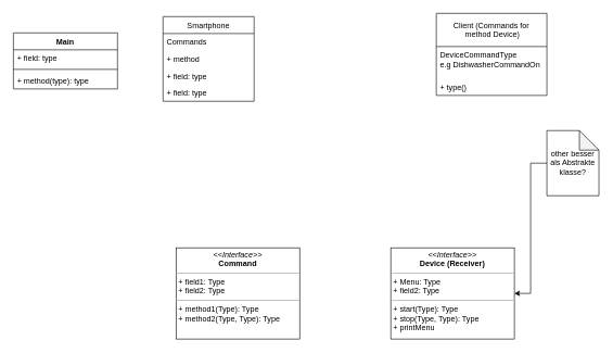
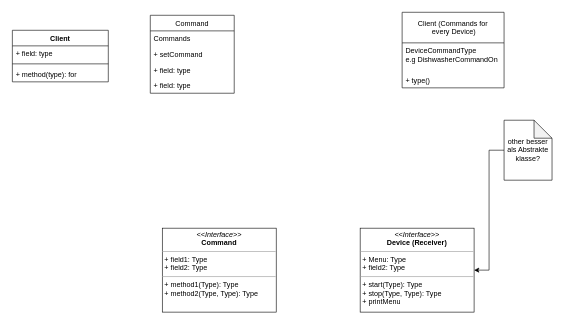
  <mxCell id="0" style=";html=1;" />
  <mxCell id="1" style=";html=1;" parent="0" />
- <mxCell id="2" value="Main" style="swimlane;fontStyle=1;align=center;verticalAlign=top;childLayout=stackLayout;horizontal=1;startSize=26;horizontalStack=0;resizeParent=1;resizeParentMax=0;resizeLast=0;collapsible=1;marginBottom=0;" vertex="1" parent="1"><mxGeometry x="20" y="50" width="160" height="86" as="geometry" /></mxCell>
+ <mxCell id="2" value="Client" style="swimlane;fontStyle=1;align=center;verticalAlign=top;childLayout=stackLayout;horizontal=1;startSize=26;horizontalStack=0;resizeParent=1;resizeParentMax=0;resizeLast=0;collapsible=1;marginBottom=0;" vertex="1" parent="1"><mxGeometry x="20" y="50" width="160" height="86" as="geometry" /></mxCell>
  <mxCell id="3" value="+ field: type" style="text;strokeColor=none;fillColor=none;align=left;verticalAlign=top;spacingLeft=4;spacingRight=4;overflow=hidden;rotatable=0;points=[[0,0.5],[1,0.5]];portConstraint=eastwest;" vertex="1" parent="2"><mxGeometry y="26" width="160" height="26" as="geometry" /></mxCell>
  <mxCell id="4" value="" style="line;strokeWidth=1;fillColor=none;align=left;verticalAlign=middle;spacingTop=-1;spacingLeft=3;spacingRight=3;rotatable=0;labelPosition=right;points=[];portConstraint=eastwest;" vertex="1" parent="2"><mxGeometry y="52" width="160" height="8" as="geometry" /></mxCell>
- <mxCell id="5" value="+ method(type): type" style="text;strokeColor=none;fillColor=none;align=left;verticalAlign=top;spacingLeft=4;spacingRight=4;overflow=hidden;rotatable=0;points=[[0,0.5],[1,0.5]];portConstraint=eastwest;" vertex="1" parent="2"><mxGeometry y="60" width="160" height="26" as="geometry" /></mxCell>
+ <mxCell id="5" value="+ method(type): for" style="text;strokeColor=none;fillColor=none;align=left;verticalAlign=top;spacingLeft=4;spacingRight=4;overflow=hidden;rotatable=0;points=[[0,0.5],[1,0.5]];portConstraint=eastwest;" vertex="1" parent="2"><mxGeometry y="60" width="160" height="26" as="geometry" /></mxCell>
  <mxCell id="6" value="&lt;p style=&quot;margin: 0px ; margin-top: 4px ; text-align: center&quot;&gt;&lt;i&gt;&amp;lt;&amp;lt;Interface&amp;gt;&amp;gt;&lt;/i&gt;&lt;br&gt;&lt;b&gt;Command&lt;/b&gt;&lt;/p&gt;&lt;hr size=&quot;1&quot;&gt;&lt;p style=&quot;margin: 0px ; margin-left: 4px&quot;&gt;+ field1: Type&lt;br&gt;+ field2: Type&lt;/p&gt;&lt;hr size=&quot;1&quot;&gt;&lt;p style=&quot;margin: 0px ; margin-left: 4px&quot;&gt;+ method1(Type): Type&lt;br&gt;+ method2(Type, Type): Type&lt;/p&gt;" style="verticalAlign=top;align=left;overflow=fill;fontSize=12;fontFamily=Helvetica;html=1;" vertex="1" parent="1"><mxGeometry x="270" y="380" width="190" height="140" as="geometry" /></mxCell>
  <mxCell id="7" value="&lt;p style=&quot;margin: 0px ; margin-top: 4px ; text-align: center&quot;&gt;&lt;i&gt;&amp;lt;&amp;lt;Interface&amp;gt;&amp;gt;&lt;/i&gt;&lt;br&gt;&lt;b&gt;Device (Receiver)&lt;/b&gt;&lt;/p&gt;&lt;hr size=&quot;1&quot;&gt;&lt;p style=&quot;margin: 0px ; margin-left: 4px&quot;&gt;+ Menu: Type&lt;br&gt;+ field2: Type&lt;/p&gt;&lt;hr size=&quot;1&quot;&gt;&lt;p style=&quot;margin: 0px ; margin-left: 4px&quot;&gt;+ start(Type): Type&lt;br&gt;+ stop(Type, Type): Type&lt;/p&gt;&lt;p style=&quot;margin: 0px ; margin-left: 4px&quot;&gt;+ printMenu&lt;/p&gt;" style="verticalAlign=top;align=left;overflow=fill;fontSize=12;fontFamily=Helvetica;html=1;" vertex="1" parent="1"><mxGeometry x="600" y="380" width="190" height="140" as="geometry" /></mxCell>
- <mxCell id="8" value="Client (Commands for&#10; method Device)" style="swimlane;fontStyle=0;childLayout=stackLayout;horizontal=1;startSize=51;fillColor=none;horizontalStack=0;resizeParent=1;resizeParentMax=0;resizeLast=0;collapsible=1;marginBottom=0;" vertex="1" parent="1"><mxGeometry x="670" y="20" width="170" height="126" as="geometry" /></mxCell>
+ <mxCell id="8" value="Client (Commands for&#10; every Device)" style="swimlane;fontStyle=0;childLayout=stackLayout;horizontal=1;startSize=51;fillColor=none;horizontalStack=0;resizeParent=1;resizeParentMax=0;resizeLast=0;collapsible=1;marginBottom=0;" vertex="1" parent="1"><mxGeometry x="670" y="20" width="170" height="126" as="geometry" /></mxCell>
  <mxCell id="9" value="DeviceCommandType&#10;e.g DishwasherCommandOn" style="text;strokeColor=none;fillColor=none;align=left;verticalAlign=top;spacingLeft=4;spacingRight=4;overflow=hidden;rotatable=0;points=[[0,0.5],[1,0.5]];portConstraint=eastwest;" vertex="1" parent="8"><mxGeometry y="51" width="170" height="49" as="geometry" /></mxCell>
  <mxCell id="10" value="+ type()" style="text;strokeColor=none;fillColor=none;align=left;verticalAlign=top;spacingLeft=4;spacingRight=4;overflow=hidden;rotatable=0;points=[[0,0.5],[1,0.5]];portConstraint=eastwest;" vertex="1" parent="8"><mxGeometry y="100" width="170" height="26" as="geometry" /></mxCell>
- <mxCell id="11" value="Smartphone" style="swimlane;fontStyle=0;childLayout=stackLayout;horizontal=1;startSize=26;fillColor=none;horizontalStack=0;resizeParent=1;resizeParentMax=0;resizeLast=0;collapsible=1;marginBottom=0;" vertex="1" parent="1"><mxGeometry x="250" y="25" width="140" height="130" as="geometry" /></mxCell>
+ <mxCell id="11" value="Command" style="swimlane;fontStyle=0;childLayout=stackLayout;horizontal=1;startSize=26;fillColor=none;horizontalStack=0;resizeParent=1;resizeParentMax=0;resizeLast=0;collapsible=1;marginBottom=0;" vertex="1" parent="1"><mxGeometry x="250" y="25" width="140" height="130" as="geometry" /></mxCell>
  <mxCell id="12" value="Commands" style="text;strokeColor=none;fillColor=none;align=left;verticalAlign=top;spacingLeft=4;spacingRight=4;overflow=hidden;rotatable=0;points=[[0,0.5],[1,0.5]];portConstraint=eastwest;" vertex="1" parent="11"><mxGeometry y="26" width="140" height="26" as="geometry" /></mxCell>
- <mxCell id="13" value="+ method" style="text;strokeColor=none;fillColor=none;align=left;verticalAlign=top;spacingLeft=4;spacingRight=4;overflow=hidden;rotatable=0;points=[[0,0.5],[1,0.5]];portConstraint=eastwest;" vertex="1" parent="11"><mxGeometry y="52" width="140" height="26" as="geometry" /></mxCell>
+ <mxCell id="13" value="+ setCommand" style="text;strokeColor=none;fillColor=none;align=left;verticalAlign=top;spacingLeft=4;spacingRight=4;overflow=hidden;rotatable=0;points=[[0,0.5],[1,0.5]];portConstraint=eastwest;" vertex="1" parent="11"><mxGeometry y="52" width="140" height="26" as="geometry" /></mxCell>
  <mxCell id="14" value="+ field: type" style="text;strokeColor=none;fillColor=none;align=left;verticalAlign=top;spacingLeft=4;spacingRight=4;overflow=hidden;rotatable=0;points=[[0,0.5],[1,0.5]];portConstraint=eastwest;" vertex="1" parent="11"><mxGeometry y="78" width="140" height="26" as="geometry" /></mxCell>
  <mxCell id="15" value="+ field: type" style="text;strokeColor=none;fillColor=none;align=left;verticalAlign=top;spacingLeft=4;spacingRight=4;overflow=hidden;rotatable=0;points=[[0,0.5],[1,0.5]];portConstraint=eastwest;" vertex="1" parent="11"><mxGeometry y="104" width="140" height="26" as="geometry" /></mxCell>
  <mxCell id="16" style="edgeStyle=orthogonalEdgeStyle;rounded=0;orthogonalLoop=1;jettySize=auto;html=1;exitX=0;exitY=0.5;exitDx=0;exitDy=0;exitPerimeter=0;entryX=1;entryY=0.5;entryDx=0;entryDy=0;" edge="1" parent="1" source="17" target="7"><mxGeometry relative="1" as="geometry" /></mxCell>
  <mxCell id="17" value="other besser als Abstrakte klasse?" style="shape=note;whiteSpace=wrap;html=1;backgroundOutline=1;darkOpacity=0.05;" vertex="1" parent="1"><mxGeometry x="840" y="200" width="80" height="100" as="geometry" /></mxCell>
